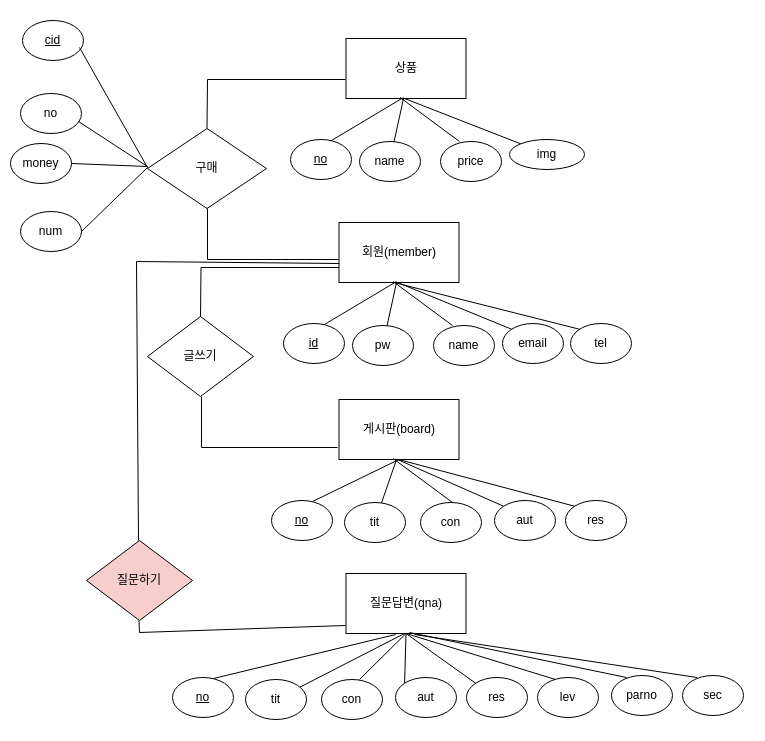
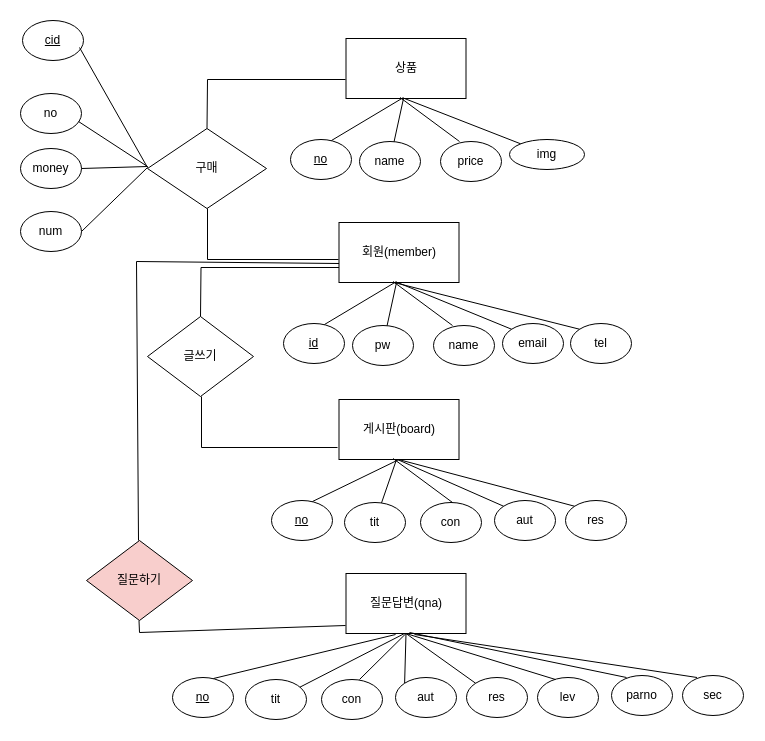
  <mxCell id="0" />
  <mxCell id="1" parent="0" />
  <mxCell id="2" value="회원(member)" style="rounded=0;whiteSpace=wrap;html=1;" parent="1" vertex="1"><mxGeometry x="338.5" y="222" width="120" height="60" as="geometry" /></mxCell>
  <mxCell id="3" value="글쓰기" style="rhombus;whiteSpace=wrap;html=1;" parent="1" vertex="1"><mxGeometry x="147" y="316" width="106" height="80" as="geometry" /></mxCell>
  <mxCell id="4" value="구매" style="rhombus;whiteSpace=wrap;html=1;" parent="1" vertex="1"><mxGeometry x="147" y="128" width="119" height="80" as="geometry" /></mxCell>
  <mxCell id="5" value="&lt;u&gt;id&lt;/u&gt;" style="ellipse;whiteSpace=wrap;html=1;" parent="1" vertex="1"><mxGeometry x="283" y="323" width="61" height="40" as="geometry" /></mxCell>
  <mxCell id="6" value="pw" style="ellipse;whiteSpace=wrap;html=1;" parent="1" vertex="1"><mxGeometry x="352" y="325" width="61" height="40" as="geometry" /></mxCell>
  <mxCell id="7" value="name" style="ellipse;whiteSpace=wrap;html=1;" parent="1" vertex="1"><mxGeometry x="433" y="325" width="61" height="40" as="geometry" /></mxCell>
  <mxCell id="8" value="email" style="ellipse;whiteSpace=wrap;html=1;" parent="1" vertex="1"><mxGeometry x="502" y="323" width="61" height="40" as="geometry" /></mxCell>
  <mxCell id="9" value="" style="endArrow=none;html=1;rounded=0;exitX=0.672;exitY=0.025;exitDx=0;exitDy=0;exitPerimeter=0;" parent="1" source="5" edge="1"><mxGeometry width="50" height="50" relative="1" as="geometry"><mxPoint x="346" y="331" as="sourcePoint" /><mxPoint x="396" y="281" as="targetPoint" /></mxGeometry></mxCell>
  <mxCell id="10" value="" style="endArrow=none;html=1;rounded=0;" parent="1" source="6" edge="1"><mxGeometry width="50" height="50" relative="1" as="geometry"><mxPoint x="358.992" y="334" as="sourcePoint" /><mxPoint x="396" y="282" as="targetPoint" /></mxGeometry></mxCell>
  <mxCell id="11" value="" style="endArrow=none;html=1;rounded=0;entryX=0.45;entryY=0.983;entryDx=0;entryDy=0;entryPerimeter=0;" parent="1" target="2" edge="1"><mxGeometry width="50" height="50" relative="1" as="geometry"><mxPoint x="452" y="325" as="sourcePoint" /><mxPoint x="416" y="301" as="targetPoint" /></mxGeometry></mxCell>
  <mxCell id="12" value="" style="endArrow=none;html=1;rounded=0;exitX=0;exitY=0;exitDx=0;exitDy=0;" parent="1" source="8" edge="1"><mxGeometry width="50" height="50" relative="1" as="geometry"><mxPoint x="378.992" y="354" as="sourcePoint" /><mxPoint x="397" y="282" as="targetPoint" /></mxGeometry></mxCell>
  <mxCell id="13" value="게시판(board)" style="rounded=0;whiteSpace=wrap;html=1;" parent="1" vertex="1"><mxGeometry x="338.5" y="399" width="120" height="60" as="geometry" /></mxCell>
  <mxCell id="14" value="&lt;u&gt;no&lt;/u&gt;" style="ellipse;whiteSpace=wrap;html=1;" parent="1" vertex="1"><mxGeometry x="271" y="500" width="61" height="40" as="geometry" /></mxCell>
  <mxCell id="15" value="tit" style="ellipse;whiteSpace=wrap;html=1;" parent="1" vertex="1"><mxGeometry x="344" y="502" width="61" height="40" as="geometry" /></mxCell>
  <mxCell id="16" value="con" style="ellipse;whiteSpace=wrap;html=1;" parent="1" vertex="1"><mxGeometry x="420" y="502" width="61" height="40" as="geometry" /></mxCell>
  <mxCell id="17" value="aut" style="ellipse;whiteSpace=wrap;html=1;" parent="1" vertex="1"><mxGeometry x="494" y="500" width="61" height="40" as="geometry" /></mxCell>
  <mxCell id="18" value="" style="endArrow=none;html=1;rounded=0;exitX=0.672;exitY=0.025;exitDx=0;exitDy=0;exitPerimeter=0;entryX=0.5;entryY=1;entryDx=0;entryDy=0;" parent="1" source="14" target="13" edge="1"><mxGeometry width="50" height="50" relative="1" as="geometry"><mxPoint x="547" y="378" as="sourcePoint" /><mxPoint x="597" y="328" as="targetPoint" /></mxGeometry></mxCell>
  <mxCell id="19" value="" style="endArrow=none;html=1;rounded=0;" parent="1" source="15" edge="1"><mxGeometry width="50" height="50" relative="1" as="geometry"><mxPoint x="358.992" y="511" as="sourcePoint" /><mxPoint x="396" y="459" as="targetPoint" /></mxGeometry></mxCell>
  <mxCell id="20" value="" style="endArrow=none;html=1;rounded=0;entryX=0.45;entryY=0.983;entryDx=0;entryDy=0;entryPerimeter=0;" parent="1" target="13" edge="1"><mxGeometry width="50" height="50" relative="1" as="geometry"><mxPoint x="452" y="502" as="sourcePoint" /><mxPoint x="416" y="478" as="targetPoint" /></mxGeometry></mxCell>
  <mxCell id="21" value="" style="endArrow=none;html=1;rounded=0;exitX=0;exitY=0;exitDx=0;exitDy=0;" parent="1" source="17" edge="1"><mxGeometry width="50" height="50" relative="1" as="geometry"><mxPoint x="378.992" y="531" as="sourcePoint" /><mxPoint x="397" y="459" as="targetPoint" /></mxGeometry></mxCell>
  <mxCell id="22" value="상품" style="rounded=0;whiteSpace=wrap;html=1;" parent="1" vertex="1"><mxGeometry x="345.5" y="38" width="120" height="60" as="geometry" /></mxCell>
  <mxCell id="23" value="&lt;u&gt;no&lt;/u&gt;" style="ellipse;whiteSpace=wrap;html=1;" parent="1" vertex="1"><mxGeometry x="290" y="139" width="61" height="40" as="geometry" /></mxCell>
  <mxCell id="24" value="name" style="ellipse;whiteSpace=wrap;html=1;" parent="1" vertex="1"><mxGeometry x="359" y="141" width="61" height="40" as="geometry" /></mxCell>
  <mxCell id="25" value="price" style="ellipse;whiteSpace=wrap;html=1;" parent="1" vertex="1"><mxGeometry x="440" y="141" width="61" height="40" as="geometry" /></mxCell>
  <mxCell id="26" value="img" style="ellipse;whiteSpace=wrap;html=1;" parent="1" vertex="1"><mxGeometry x="509" y="139" width="75" height="30" as="geometry" /></mxCell>
  <mxCell id="27" value="" style="endArrow=none;html=1;rounded=0;exitX=0.672;exitY=0.025;exitDx=0;exitDy=0;exitPerimeter=0;" parent="1" source="23" edge="1"><mxGeometry width="50" height="50" relative="1" as="geometry"><mxPoint x="353" y="147" as="sourcePoint" /><mxPoint x="403" y="97" as="targetPoint" /></mxGeometry></mxCell>
  <mxCell id="28" value="" style="endArrow=none;html=1;rounded=0;" parent="1" source="24" edge="1"><mxGeometry width="50" height="50" relative="1" as="geometry"><mxPoint x="365.992" y="150" as="sourcePoint" /><mxPoint x="403" y="98" as="targetPoint" /></mxGeometry></mxCell>
  <mxCell id="29" value="" style="endArrow=none;html=1;rounded=0;entryX=0.45;entryY=0.983;entryDx=0;entryDy=0;entryPerimeter=0;" parent="1" target="22" edge="1"><mxGeometry width="50" height="50" relative="1" as="geometry"><mxPoint x="459" y="141" as="sourcePoint" /><mxPoint x="423" y="117" as="targetPoint" /></mxGeometry></mxCell>
  <mxCell id="30" value="" style="endArrow=none;html=1;rounded=0;exitX=0;exitY=0;exitDx=0;exitDy=0;" parent="1" source="26" edge="1"><mxGeometry width="50" height="50" relative="1" as="geometry"><mxPoint x="385.992" y="170" as="sourcePoint" /><mxPoint x="404" y="98" as="targetPoint" /></mxGeometry></mxCell>
  <mxCell id="31" value="tel" style="ellipse;whiteSpace=wrap;html=1;" parent="1" vertex="1"><mxGeometry x="570" y="323" width="61" height="40" as="geometry" /></mxCell>
  <mxCell id="32" value="res" style="ellipse;whiteSpace=wrap;html=1;" parent="1" vertex="1"><mxGeometry x="565" y="500" width="61" height="40" as="geometry" /></mxCell>
  <mxCell id="33" value="" style="endArrow=none;html=1;rounded=0;exitX=0;exitY=0;exitDx=0;exitDy=0;" parent="1" source="31" edge="1"><mxGeometry width="50" height="50" relative="1" as="geometry"><mxPoint x="507.552" y="328.741" as="sourcePoint" /><mxPoint x="393.44" y="282" as="targetPoint" /></mxGeometry></mxCell>
  <mxCell id="34" value="" style="endArrow=none;html=1;rounded=0;exitX=0;exitY=0;exitDx=0;exitDy=0;" parent="1" source="32" edge="1"><mxGeometry width="50" height="50" relative="1" as="geometry"><mxPoint x="512.112" y="505.741" as="sourcePoint" /><mxPoint x="398" y="459" as="targetPoint" /></mxGeometry></mxCell>
  <mxCell id="35" value="" style="endArrow=none;html=1;rounded=0;" parent="1" edge="1"><mxGeometry width="50" height="50" relative="1" as="geometry"><mxPoint x="338" y="259" as="sourcePoint" /><mxPoint x="207" y="208" as="targetPoint" /><Array as="points"><mxPoint x="207" y="259" /></Array></mxGeometry></mxCell>
  <mxCell id="36" value="" style="endArrow=none;html=1;rounded=0;exitX=0.5;exitY=0;exitDx=0;exitDy=0;" parent="1" source="4" edge="1"><mxGeometry width="50" height="50" relative="1" as="geometry"><mxPoint x="391" y="325" as="sourcePoint" /><mxPoint x="345" y="79" as="targetPoint" /><Array as="points"><mxPoint x="207" y="79" /></Array></mxGeometry></mxCell>
  <mxCell id="37" value="" style="endArrow=none;html=1;rounded=0;exitX=0.5;exitY=0;exitDx=0;exitDy=0;" parent="1" edge="1"><mxGeometry width="50" height="50" relative="1" as="geometry"><mxPoint x="200" y="316" as="sourcePoint" /><mxPoint x="338.5" y="267" as="targetPoint" /><Array as="points"><mxPoint x="200.5" y="267" /></Array></mxGeometry></mxCell>
  <mxCell id="38" value="" style="endArrow=none;html=1;rounded=0;" parent="1" edge="1"><mxGeometry width="50" height="50" relative="1" as="geometry"><mxPoint x="337" y="447" as="sourcePoint" /><mxPoint x="201" y="396" as="targetPoint" /><Array as="points"><mxPoint x="201" y="447" /></Array></mxGeometry></mxCell>
  <mxCell id="39" value="no" style="ellipse;whiteSpace=wrap;html=1;" parent="1" vertex="1"><mxGeometry x="20" y="93" width="61" height="40" as="geometry" /></mxCell>
- <mxCell id="40" value="money" style="ellipse;whiteSpace=wrap;html=1;" parent="1" vertex="1"><mxGeometry x="10" y="143" width="61" height="40" as="geometry" /></mxCell>
+ <mxCell id="40" value="money" style="ellipse;whiteSpace=wrap;html=1;" parent="1" vertex="1"><mxGeometry x="20" y="148" width="61" height="40" as="geometry" /></mxCell>
  <mxCell id="41" value="num" style="ellipse;whiteSpace=wrap;html=1;" parent="1" vertex="1"><mxGeometry x="20" y="211" width="61" height="40" as="geometry" /></mxCell>
  <mxCell id="42" value="&lt;u&gt;cid&lt;/u&gt;" style="ellipse;whiteSpace=wrap;html=1;" parent="1" vertex="1"><mxGeometry x="22" y="20" width="61" height="40" as="geometry" /></mxCell>
  <mxCell id="43" value="" style="endArrow=none;html=1;rounded=0;" parent="1" edge="1"><mxGeometry width="50" height="50" relative="1" as="geometry"><mxPoint x="147" y="167" as="sourcePoint" /><mxPoint x="79" y="47" as="targetPoint" /></mxGeometry></mxCell>
  <mxCell id="44" value="" style="endArrow=none;html=1;rounded=0;exitX=0.951;exitY=0.7;exitDx=0;exitDy=0;exitPerimeter=0;" parent="1" source="39" edge="1"><mxGeometry width="50" height="50" relative="1" as="geometry"><mxPoint x="215" y="286" as="sourcePoint" /><mxPoint x="147" y="166" as="targetPoint" /></mxGeometry></mxCell>
  <mxCell id="45" value="" style="endArrow=none;html=1;rounded=0;exitX=1;exitY=0.5;exitDx=0;exitDy=0;" parent="1" source="40" edge="1"><mxGeometry width="50" height="50" relative="1" as="geometry"><mxPoint x="215" y="286" as="sourcePoint" /><mxPoint x="147" y="166" as="targetPoint" /></mxGeometry></mxCell>
  <mxCell id="46" value="" style="endArrow=none;html=1;rounded=0;exitX=1;exitY=0.5;exitDx=0;exitDy=0;" parent="1" source="41" edge="1"><mxGeometry width="50" height="50" relative="1" as="geometry"><mxPoint x="215" y="287" as="sourcePoint" /><mxPoint x="147" y="167" as="targetPoint" /></mxGeometry></mxCell>
  <mxCell id="47" value="질문답변(qna)" style="rounded=0;whiteSpace=wrap;html=1;" vertex="1" parent="1"><mxGeometry x="345.5" y="573" width="120" height="60" as="geometry" /></mxCell>
  <mxCell id="48" value="&lt;u&gt;no&lt;/u&gt;" style="ellipse;whiteSpace=wrap;html=1;" vertex="1" parent="1"><mxGeometry x="172" y="677" width="61" height="40" as="geometry" /></mxCell>
  <mxCell id="49" value="tit" style="ellipse;whiteSpace=wrap;html=1;" vertex="1" parent="1"><mxGeometry x="245" y="679" width="61" height="40" as="geometry" /></mxCell>
  <mxCell id="50" value="con" style="ellipse;whiteSpace=wrap;html=1;" vertex="1" parent="1"><mxGeometry x="321" y="679" width="61" height="40" as="geometry" /></mxCell>
  <mxCell id="51" value="aut" style="ellipse;whiteSpace=wrap;html=1;" vertex="1" parent="1"><mxGeometry x="395" y="677" width="61" height="40" as="geometry" /></mxCell>
  <mxCell id="52" value="" style="endArrow=none;html=1;rounded=0;exitX=0.672;exitY=0.025;exitDx=0;exitDy=0;exitPerimeter=0;entryX=0.413;entryY=1.017;entryDx=0;entryDy=0;entryPerimeter=0;" edge="1" parent="1" source="48" target="47"><mxGeometry width="50" height="50" relative="1" as="geometry"><mxPoint x="448" y="555" as="sourcePoint" /><mxPoint x="299.5" y="636" as="targetPoint" /></mxGeometry></mxCell>
  <mxCell id="53" value="" style="endArrow=none;html=1;rounded=0;" edge="1" parent="1" source="49"><mxGeometry width="50" height="50" relative="1" as="geometry"><mxPoint x="259.992" y="688" as="sourcePoint" /><mxPoint x="404" y="633" as="targetPoint" /></mxGeometry></mxCell>
  <mxCell id="54" value="" style="endArrow=none;html=1;rounded=0;exitX=0;exitY=0;exitDx=0;exitDy=0;entryX=0.5;entryY=1;entryDx=0;entryDy=0;" edge="1" parent="1" source="51" target="47"><mxGeometry width="50" height="50" relative="1" as="geometry"><mxPoint x="279.992" y="708" as="sourcePoint" /><mxPoint x="298" y="636" as="targetPoint" /></mxGeometry></mxCell>
  <mxCell id="55" value="res" style="ellipse;whiteSpace=wrap;html=1;" vertex="1" parent="1"><mxGeometry x="466" y="677" width="61" height="40" as="geometry" /></mxCell>
  <mxCell id="56" value="" style="endArrow=none;html=1;rounded=0;exitX=0;exitY=0;exitDx=0;exitDy=0;entryX=0.5;entryY=1;entryDx=0;entryDy=0;" edge="1" parent="1" source="55" target="47"><mxGeometry width="50" height="50" relative="1" as="geometry"><mxPoint x="413.112" y="682.741" as="sourcePoint" /><mxPoint x="299" y="636" as="targetPoint" /></mxGeometry></mxCell>
  <mxCell id="57" value="lev" style="ellipse;whiteSpace=wrap;html=1;" vertex="1" parent="1"><mxGeometry x="537" y="677" width="61" height="40" as="geometry" /></mxCell>
  <mxCell id="58" value="parno" style="ellipse;whiteSpace=wrap;html=1;" vertex="1" parent="1"><mxGeometry x="611" y="675" width="61" height="40" as="geometry" /></mxCell>
  <mxCell id="59" value="sec" style="ellipse;whiteSpace=wrap;html=1;" vertex="1" parent="1"><mxGeometry x="682" y="675" width="61" height="40" as="geometry" /></mxCell>
  <mxCell id="60" value="" style="endArrow=none;html=1;rounded=0;exitX=0;exitY=0;exitDx=0;exitDy=0;entryX=0.5;entryY=1;entryDx=0;entryDy=0;" edge="1" parent="1" target="47"><mxGeometry width="50" height="50" relative="1" as="geometry"><mxPoint x="359.002" y="679.001" as="sourcePoint" /><mxPoint x="360.39" y="629.26" as="targetPoint" /></mxGeometry></mxCell>
  <mxCell id="61" value="" style="endArrow=none;html=1;rounded=0;exitX=0;exitY=0;exitDx=0;exitDy=0;entryX=0.5;entryY=1;entryDx=0;entryDy=0;" edge="1" parent="1" target="47"><mxGeometry width="50" height="50" relative="1" as="geometry"><mxPoint x="555.002" y="679.001" as="sourcePoint" /><mxPoint x="485.39" y="629.26" as="targetPoint" /></mxGeometry></mxCell>
  <mxCell id="62" value="" style="endArrow=none;html=1;rounded=0;exitX=0;exitY=0;exitDx=0;exitDy=0;" edge="1" parent="1"><mxGeometry width="50" height="50" relative="1" as="geometry"><mxPoint x="626.002" y="677.001" as="sourcePoint" /><mxPoint x="409" y="632" as="targetPoint" /></mxGeometry></mxCell>
  <mxCell id="63" value="" style="endArrow=none;html=1;rounded=0;exitX=0;exitY=0;exitDx=0;exitDy=0;" edge="1" parent="1"><mxGeometry width="50" height="50" relative="1" as="geometry"><mxPoint x="696.502" y="677.001" as="sourcePoint" /><mxPoint x="414" y="634" as="targetPoint" /></mxGeometry></mxCell>
  <mxCell id="64" value="질문하기" style="rhombus;whiteSpace=wrap;html=1;fillColor=#f8cecc;" vertex="1" parent="1"><mxGeometry x="86" y="540" width="106" height="80" as="geometry" /></mxCell>
  <mxCell id="65" value="" style="endArrow=none;html=1;rounded=0;" edge="1" parent="1"><mxGeometry width="50" height="50" relative="1" as="geometry"><mxPoint x="138" y="540" as="sourcePoint" /><mxPoint x="338.5" y="263" as="targetPoint" /><Array as="points"><mxPoint x="136" y="261" /></Array></mxGeometry></mxCell>
  <mxCell id="66" value="" style="endArrow=none;html=1;rounded=0;" edge="1" parent="1"><mxGeometry width="50" height="50" relative="1" as="geometry"><mxPoint x="345" y="625" as="sourcePoint" /><mxPoint x="138.5" y="620" as="targetPoint" /><Array as="points"><mxPoint x="139" y="632" /></Array></mxGeometry></mxCell>
